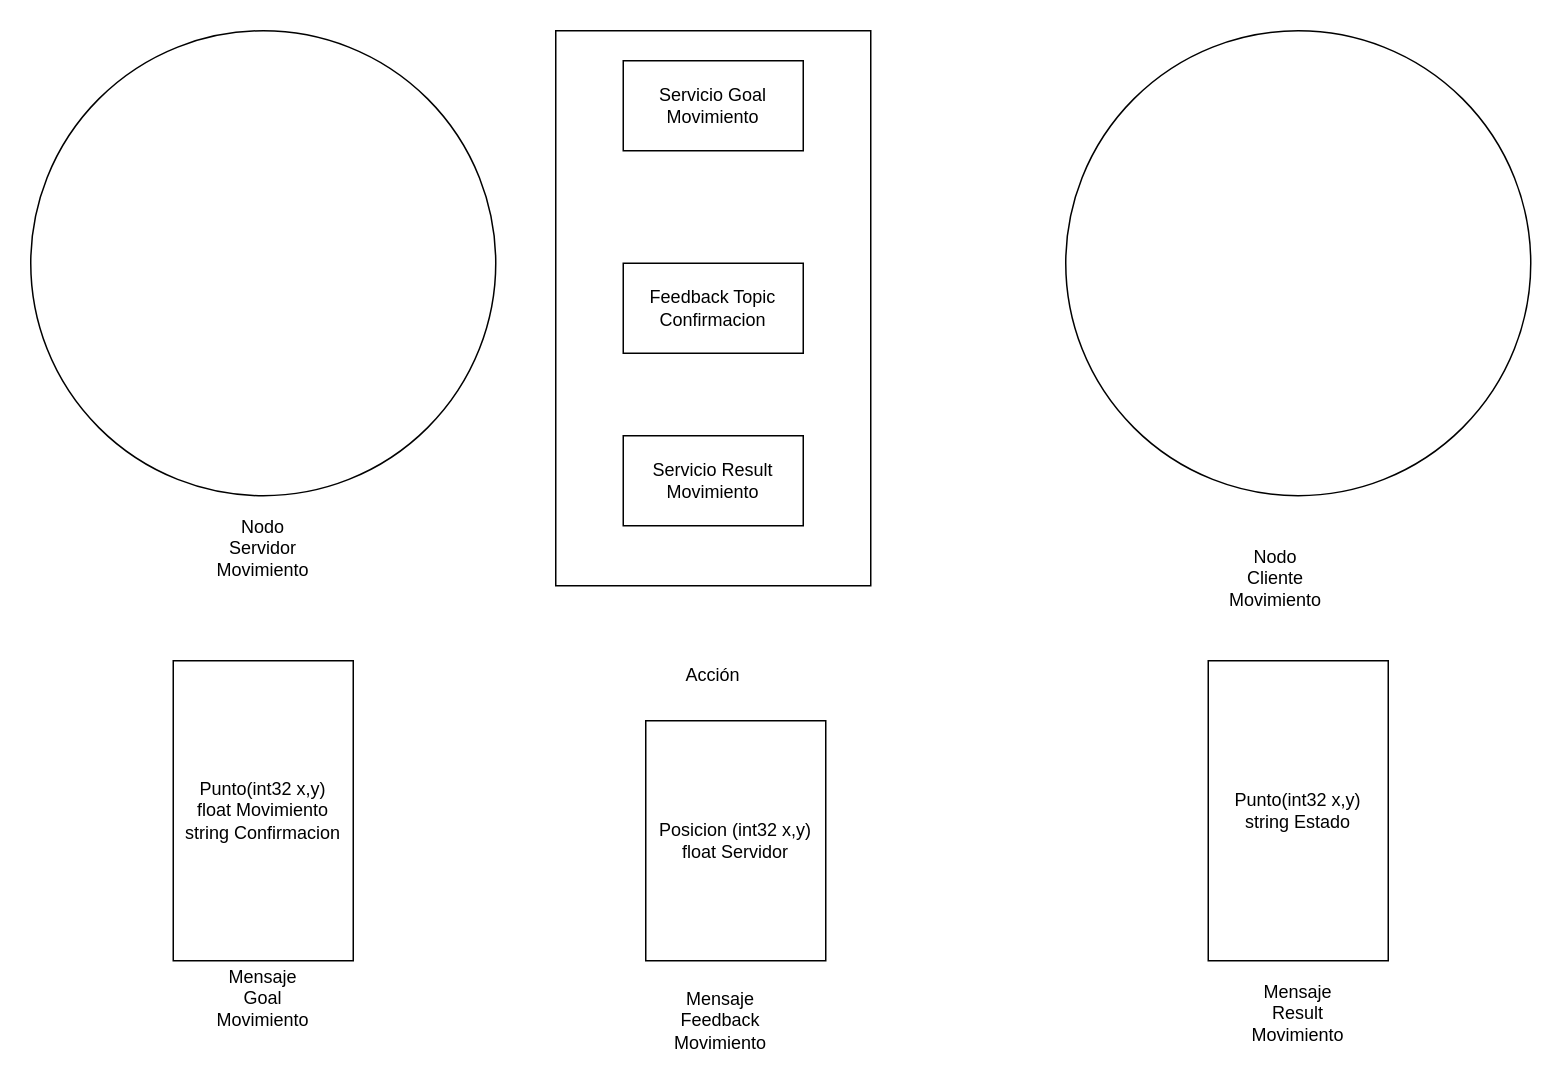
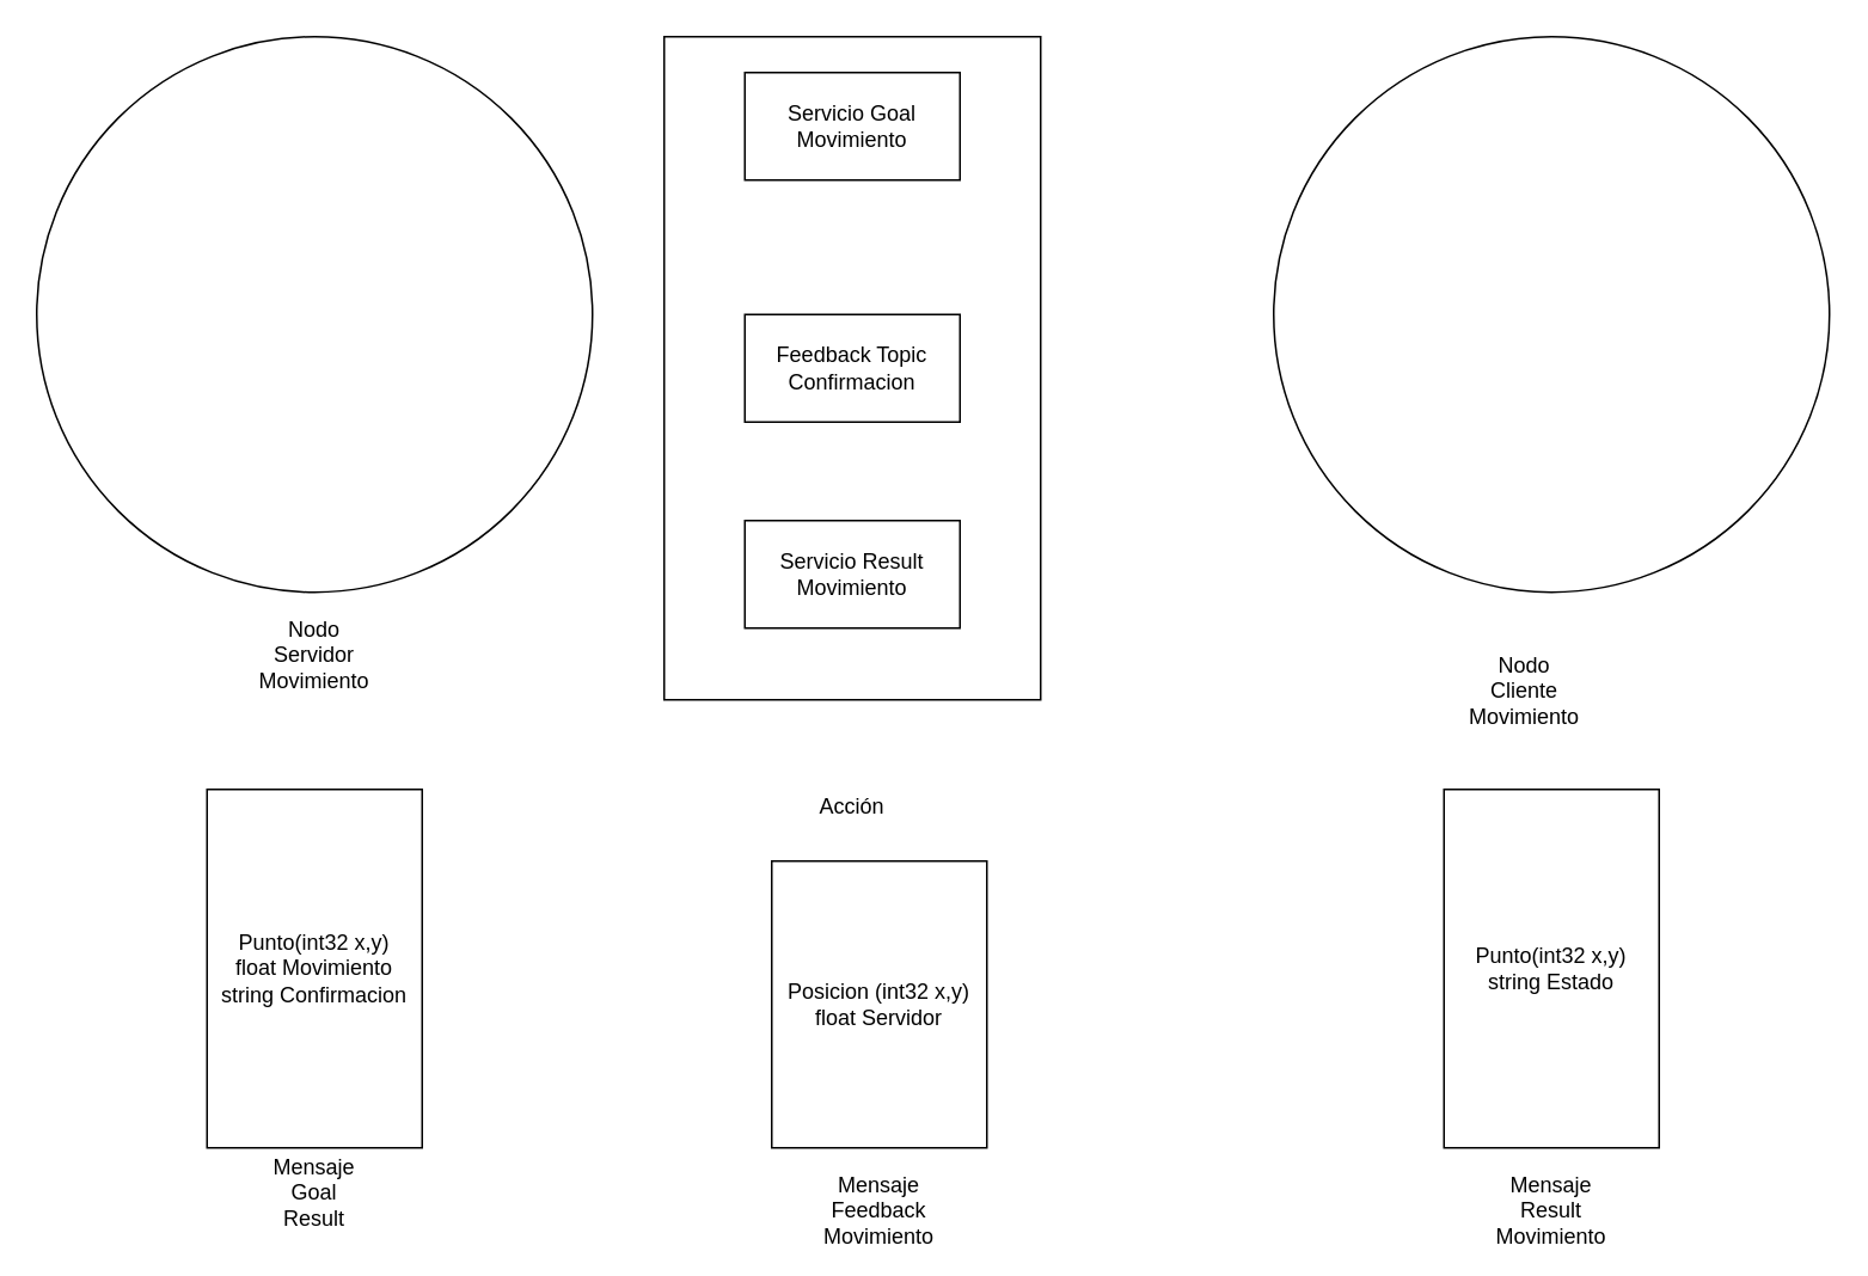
  <mxCell id="0" />
  <mxCell id="1" parent="0" />
  <mxCell id="2" value="" style="ellipse;whiteSpace=wrap;html=1;aspect=fixed;" vertex="1" parent="1"><mxGeometry x="20" y="20" width="310" height="310" as="geometry" /></mxCell>
  <mxCell id="3" value="" style="ellipse;whiteSpace=wrap;html=1;aspect=fixed;" vertex="1" parent="1"><mxGeometry x="710" y="20" width="310" height="310" as="geometry" /></mxCell>
  <mxCell id="4" value="Nodo Servidor Movimiento" style="text;html=1;align=center;verticalAlign=middle;whiteSpace=wrap;rounded=0;" vertex="1" parent="1"><mxGeometry x="145" y="350" width="60" height="30" as="geometry" /></mxCell>
  <mxCell id="5" value="Nodo Cliente Movimiento" style="text;html=1;align=center;verticalAlign=middle;whiteSpace=wrap;rounded=0;" vertex="1" parent="1"><mxGeometry x="820" y="370" width="60" height="30" as="geometry" /></mxCell>
  <mxCell id="6" value="" style="rounded=0;whiteSpace=wrap;html=1;" vertex="1" parent="1"><mxGeometry x="370" y="20" width="210" height="370" as="geometry" /></mxCell>
  <mxCell id="7" value="Acción" style="text;html=1;align=center;verticalAlign=middle;whiteSpace=wrap;rounded=0;" vertex="1" parent="1"><mxGeometry x="445" y="435" width="60" height="30" as="geometry" /></mxCell>
  <mxCell id="8" value="Servicio Goal Movimiento" style="rounded=0;whiteSpace=wrap;html=1;" vertex="1" parent="1"><mxGeometry x="415" y="40" width="120" height="60" as="geometry" /></mxCell>
  <mxCell id="9" value="Feedback Topic Confirmacion" style="rounded=0;whiteSpace=wrap;html=1;" vertex="1" parent="1"><mxGeometry x="415" y="175" width="120" height="60" as="geometry" /></mxCell>
  <mxCell id="10" value="Servicio Result Movimiento" style="rounded=0;whiteSpace=wrap;html=1;" vertex="1" parent="1"><mxGeometry x="415" y="290" width="120" height="60" as="geometry" /></mxCell>
  <mxCell id="11" value="&lt;div&gt;Punto(int32 x,y)&lt;/div&gt;&lt;div&gt;float Movimiento&lt;/div&gt;&lt;div&gt;string Confirmacion&lt;/div&gt;" style="rounded=0;whiteSpace=wrap;html=1;" vertex="1" parent="1"><mxGeometry x="115" y="440" width="120" height="200" as="geometry" /></mxCell>
  <mxCell id="12" value="&lt;div&gt;Punto(int32 x,y)&lt;/div&gt;&lt;div&gt;string Estado&lt;/div&gt;" style="rounded=0;whiteSpace=wrap;html=1;" vertex="1" parent="1"><mxGeometry x="805" y="440" width="120" height="200" as="geometry" /></mxCell>
  <mxCell id="13" value="&lt;div&gt;Posicion (int32 x,y)&lt;/div&gt;&lt;div&gt;float Servidor&lt;/div&gt;" style="rounded=0;whiteSpace=wrap;html=1;" vertex="1" parent="1"><mxGeometry x="430" y="480" width="120" height="160" as="geometry" /></mxCell>
- <mxCell id="14" value="Mensaje Goal Movimiento" style="text;html=1;align=center;verticalAlign=middle;whiteSpace=wrap;rounded=0;" vertex="1" parent="1"><mxGeometry x="145" y="650" width="60" height="30" as="geometry" /></mxCell>
- <mxCell id="15" value="Mensaje Feedback Movimiento" style="text;html=1;align=center;verticalAlign=middle;whiteSpace=wrap;rounded=0;" vertex="1" parent="1"><mxGeometry x="450" y="665" width="60" height="30" as="geometry" /></mxCell>
+ <mxCell id="14" value="Mensaje Goal Result" style="text;html=1;align=center;verticalAlign=middle;whiteSpace=wrap;rounded=0;" vertex="1" parent="1"><mxGeometry x="145" y="650" width="60" height="30" as="geometry" /></mxCell>
+ <mxCell id="15" value="Mensaje Feedback Movimiento" style="text;html=1;align=center;verticalAlign=middle;whiteSpace=wrap;rounded=0;" vertex="1" parent="1"><mxGeometry x="460" y="660" width="60" height="30" as="geometry" /></mxCell>
  <mxCell id="16" value="&lt;div&gt;Mensaje &lt;br&gt;&lt;/div&gt;&lt;div&gt;Result&lt;/div&gt;&lt;div&gt;Movimiento&lt;/div&gt;" style="text;html=1;align=center;verticalAlign=middle;whiteSpace=wrap;rounded=0;" vertex="1" parent="1"><mxGeometry x="835" y="660" width="60" height="30" as="geometry" /></mxCell>
